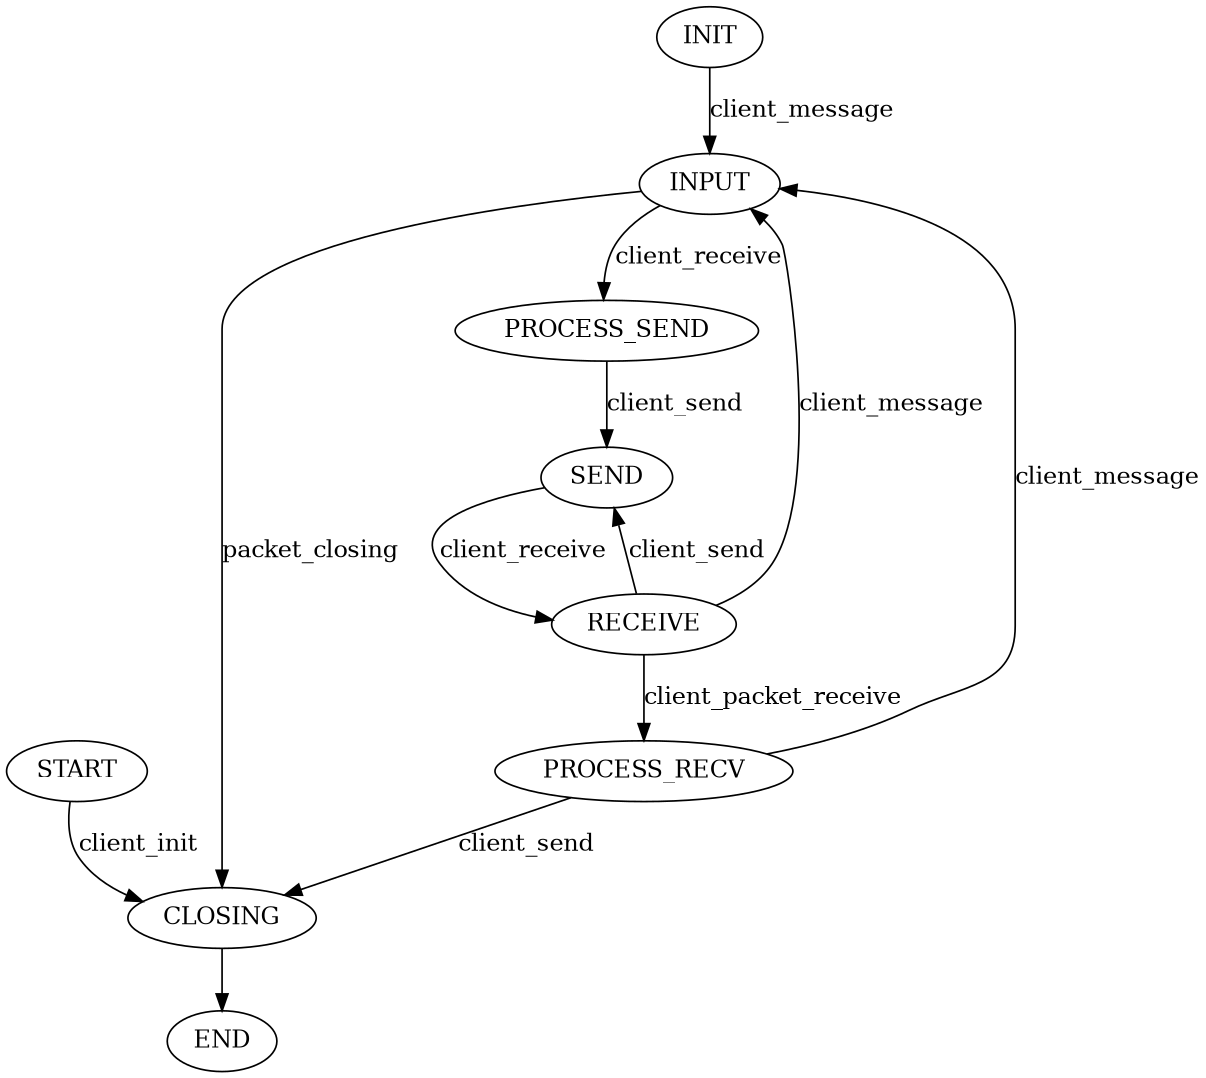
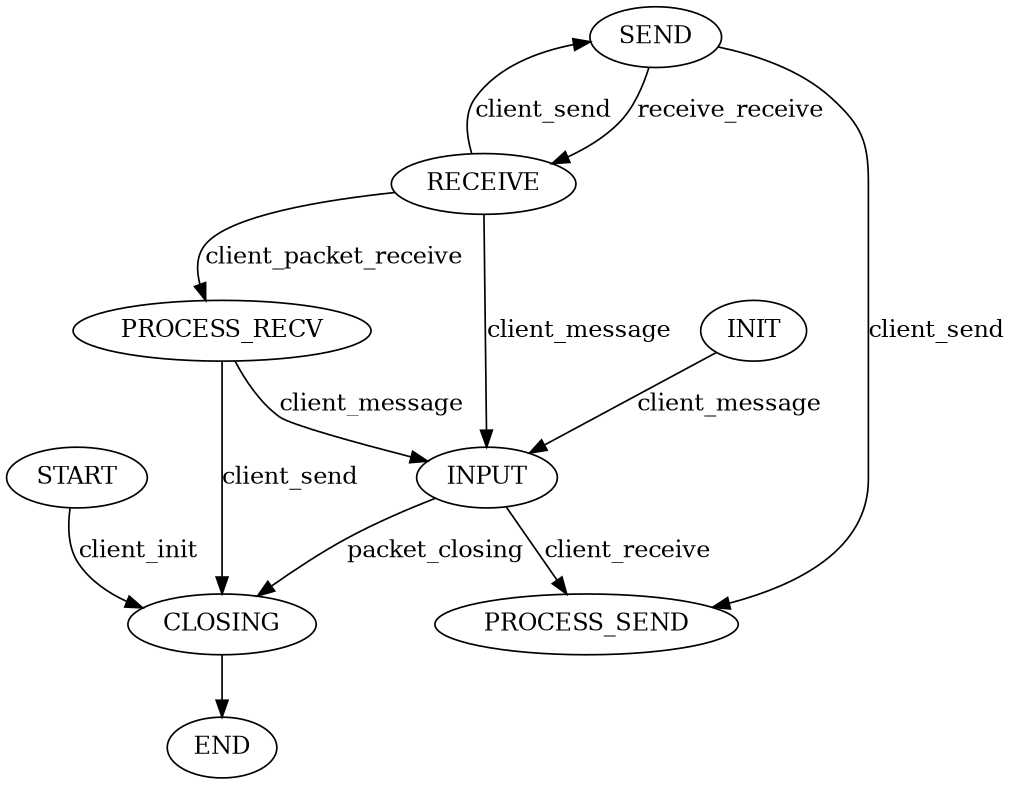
  digraph {
    START
    CLOSING
    INIT
    INPUT
    PROCESS_SEND
    SEND
    END
    RECEIVE
    PROCESS_RECV
    START -> CLOSING [label=client_init]
    CLOSING -> END
    INIT -> INPUT [label=client_message]
    INPUT -> CLOSING [label=packet_closing]
    INPUT -> PROCESS_SEND [label=client_receive]
-   PROCESS_SEND -> SEND [label=client_send]
-   SEND -> RECEIVE [label=client_receive]
+   SEND -> PROCESS_SEND [label=client_send]
+   SEND -> RECEIVE [label=receive_receive]
    RECEIVE -> INPUT [label=client_message]
    RECEIVE -> SEND [label=client_send]
    RECEIVE -> PROCESS_RECV [label=client_packet_receive]
    PROCESS_RECV -> CLOSING [label=client_send]
    PROCESS_RECV -> INPUT [label=client_message]
  }
